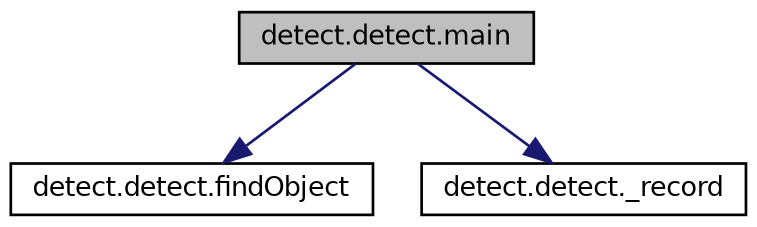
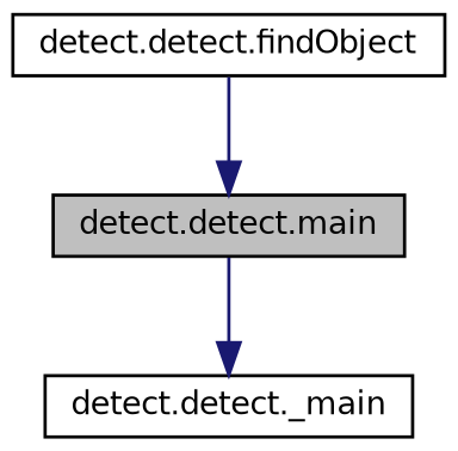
  digraph {
    rankdir=TB
    node [color=black fillcolor=white fontname=Helvetica fontsize=10 shape=record style=filled]
    edge [color=midnightblue fontname=Helvetica fontsize=10 labelfontname=Helvetica labelfontsize=10 style=solid]
    n1 [fillcolor=grey75 fontcolor=black height=0.2 label="detect.detect.main" width=0.4]
    n2 [height=0.2 label="detect.detect.findObject" width=0.4]
-   n3 [height=0.2 label="detect.detect._record" width=0.4]
-   n1 -> n2
+   n3 [height=0.2 label="detect.detect._main" width=0.4]
+   n2 -> n1
    n1 -> n3
  }
